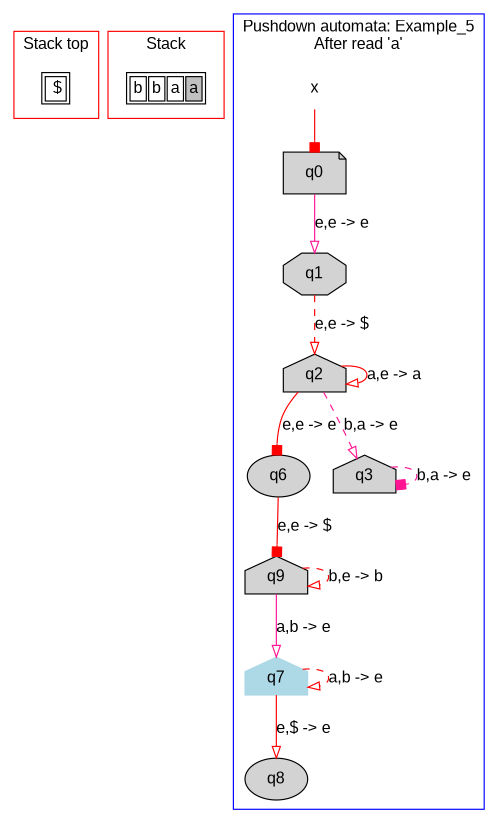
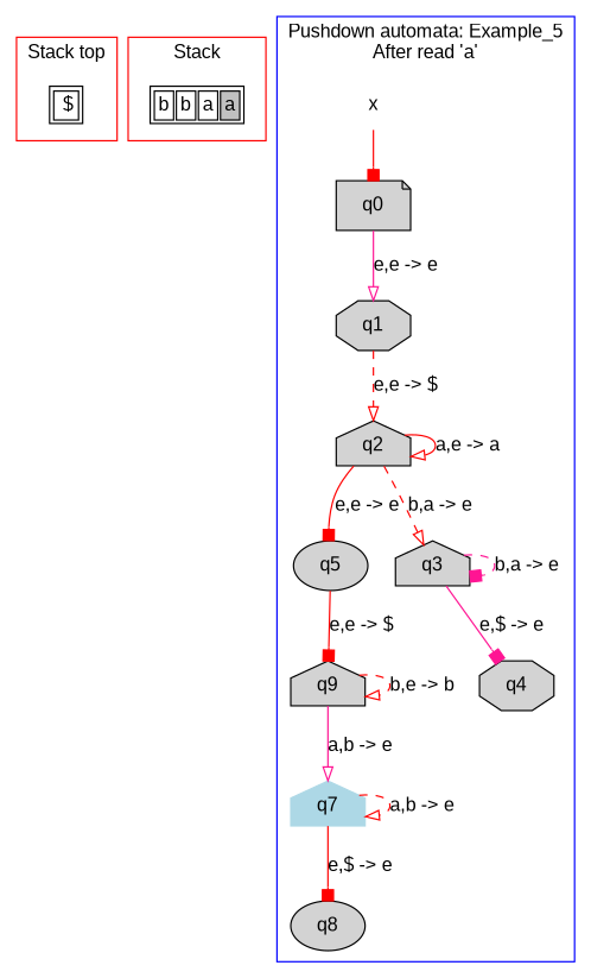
  digraph {
    fontname="Liberation Sans"
    node [fontname="Liberation Sans" shape=house style=filled]
    edge [arrowhead=onormal color=red fontname="Liberation Sans" style=solid]
    n1 [label=<<TABLE> <TR> <TD> $</TD> </TR> </TABLE>> shape=plaintext style=""]
    n2 [label=<<TABLE> <TR> <TD><FONT>b</FONT></TD> <TD><FONT>b</FONT></TD> <TD><FONT>a</FONT></TD> <TD BGCOLOR="gray"><FONT>a</FONT></TD> </TR> </TABLE>> shape=plaintext style=""]
    q0 [shape=note]
    q1 [shape=octagon]
-   q5 [shape=ellipse label=q6]
+   q5 [shape=ellipse]
    q2
    q3
+   q4 [shape=octagon]
    n9 [label=q9]
    q7 [color=lightblue]
    q8 [shape=ellipse]
    x [color=white shape=note]
    subgraph cluster_1 {
      color=red
      label="Stack top"
      n1
    }
    subgraph cluster_2 {
      color=red
      label=Stack
      n2
    }
    subgraph cluster_3 {
      color=blue
      label="Pushdown automata: Example_5\nAfter read 'a'"
      q0
      q1
      q5
      q2
      q3
+     q4
      n9
      q7
      q8
      x
    }
    q0 -> q1 [color=deeppink label="e,e -> e"]
    q1 -> q2 [label="e,e -> $" style=dashed]
    q5 -> n9 [arrowhead=box label="e,e -> $"]
    q2 -> q5 [arrowhead=box label="e,e -> e"]
    q2 -> q2 [label="a,e -> a"]
-   q2 -> q3 [color=deeppink label="b,a -> e" style=dashed]
+   q2 -> q3 [label="b,a -> e" style=dashed]
    q3 -> q3 [arrowhead=box color=deeppink label="b,a -> e" style=dashed]
+   q3 -> q4 [arrowhead=box color=deeppink label="e,$ -> e"]
    n9 -> n9 [label="b,e -> b" style=dashed]
    n9 -> q7 [color=deeppink label="a,b -> e"]
    q7 -> q7 [label="a,b -> e" style=dashed]
-   q7 -> q8 [label="e,$ -> e"]
+   q7 -> q8 [arrowhead=box label="e,$ -> e"]
    x -> q0 [arrowhead=box]
  }
